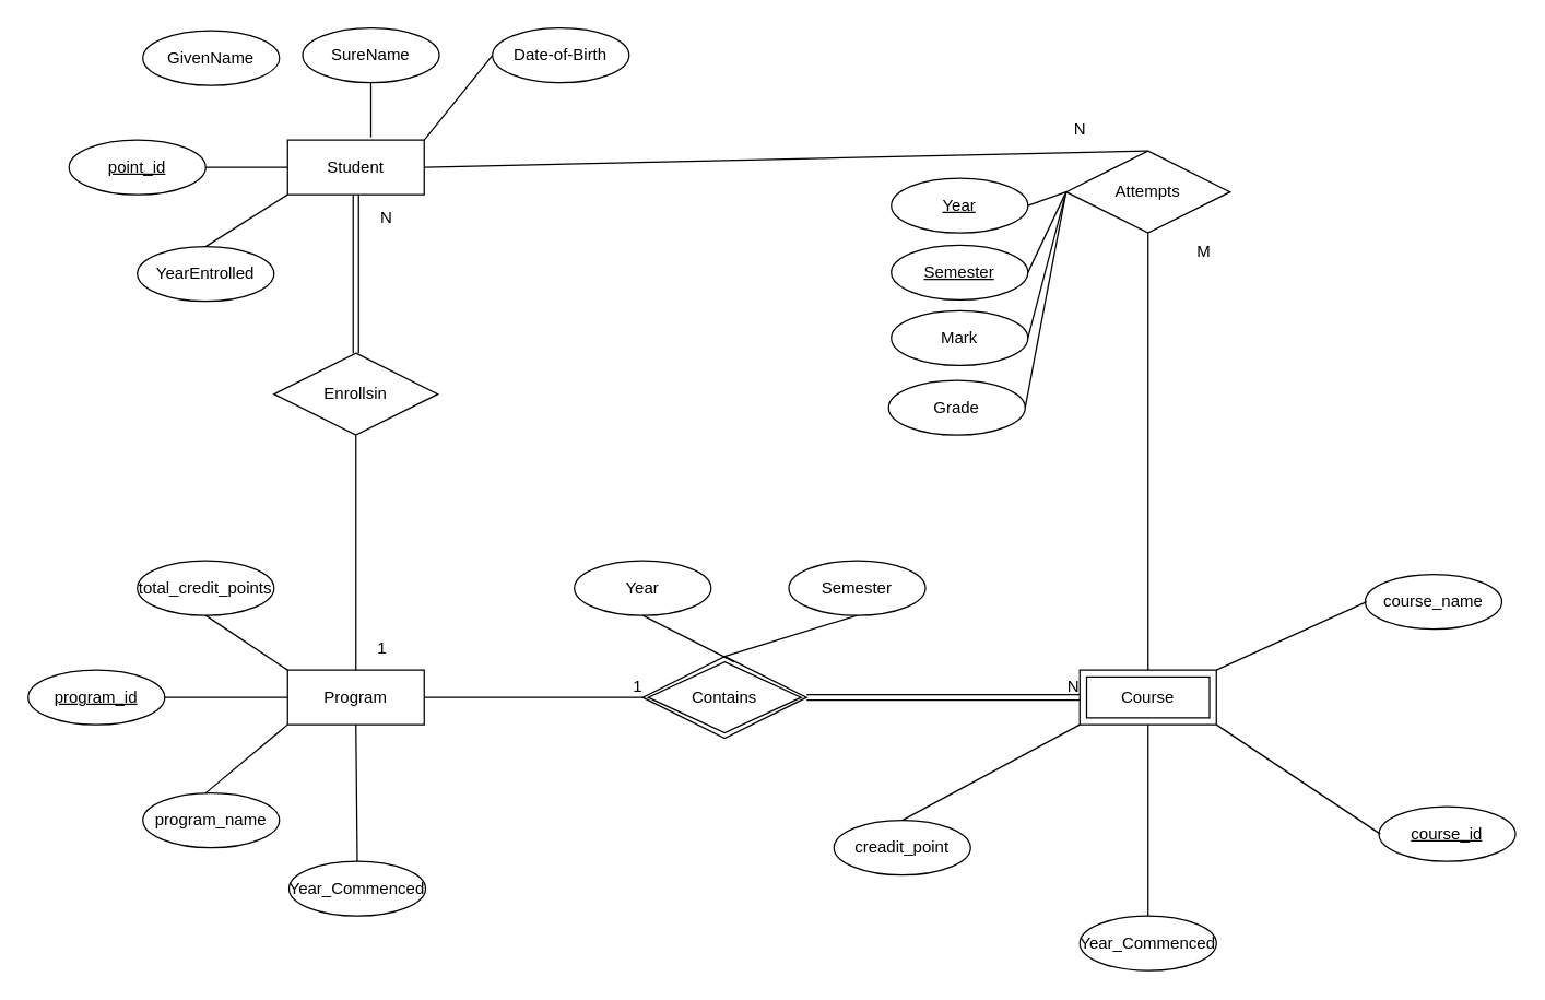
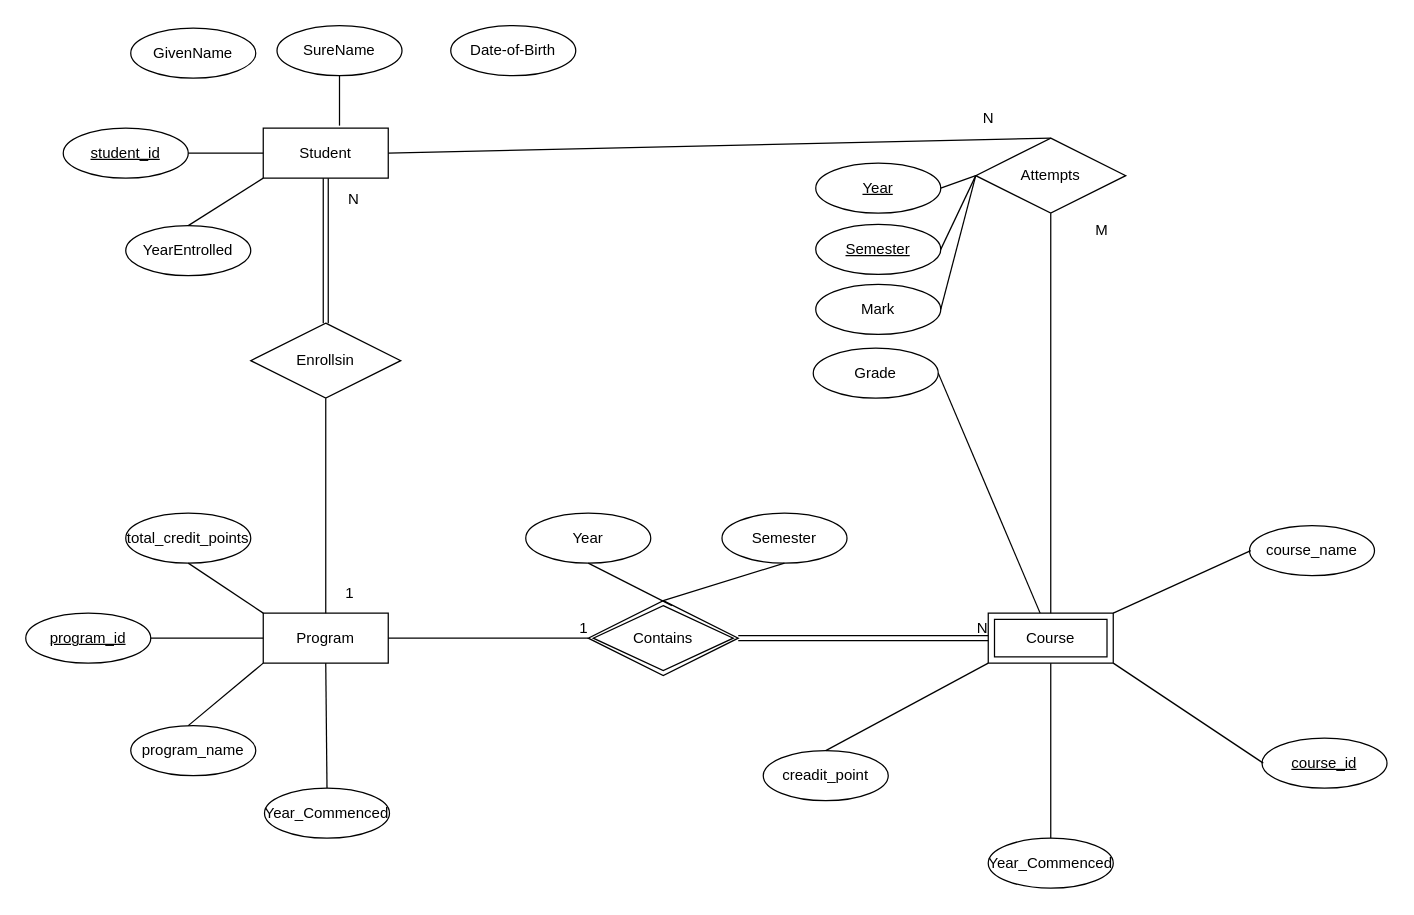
  <mxCell id="0" />
  <mxCell id="1" parent="0" />
  <mxCell id="2" value="Student" style="whiteSpace=wrap;html=1;align=center;" vertex="1" parent="1"><mxGeometry x="210" y="102" width="100" height="40" as="geometry" /></mxCell>
  <mxCell id="3" value="Program" style="whiteSpace=wrap;html=1;align=center;" vertex="1" parent="1"><mxGeometry x="210" y="490" width="100" height="40" as="geometry" /></mxCell>
  <mxCell id="4" value="program_id" style="ellipse;whiteSpace=wrap;html=1;align=center;fontStyle=4;" vertex="1" parent="1"><mxGeometry x="20" y="490" width="100" height="40" as="geometry" /></mxCell>
  <mxCell id="5" value="program_name" style="ellipse;whiteSpace=wrap;html=1;align=center;" vertex="1" parent="1"><mxGeometry x="104" y="580" width="100" height="40" as="geometry" /></mxCell>
  <mxCell id="6" value="total_credit_points" style="ellipse;whiteSpace=wrap;html=1;align=center;" vertex="1" parent="1"><mxGeometry x="100" y="410" width="100" height="40" as="geometry" /></mxCell>
  <mxCell id="7" value="Year_Commenced" style="ellipse;whiteSpace=wrap;html=1;align=center;" vertex="1" parent="1"><mxGeometry x="211" y="630" width="100" height="40" as="geometry" /></mxCell>
  <mxCell id="8" value="" style="endArrow=none;html=1;rounded=0;exitX=0.5;exitY=1;exitDx=0;exitDy=0;entryX=0;entryY=0;entryDx=0;entryDy=0;" edge="1" parent="1" source="6" target="3"><mxGeometry relative="1" as="geometry"><mxPoint x="160" y="460" as="sourcePoint" /><mxPoint x="320" y="460" as="targetPoint" /></mxGeometry></mxCell>
  <mxCell id="9" value="" style="endArrow=none;html=1;rounded=0;" edge="1" parent="1" source="4"><mxGeometry relative="1" as="geometry"><mxPoint x="120" y="510" as="sourcePoint" /><mxPoint x="210" y="510" as="targetPoint" /></mxGeometry></mxCell>
  <mxCell id="10" value="" style="endArrow=none;html=1;rounded=0;entryX=0;entryY=1;entryDx=0;entryDy=0;" edge="1" parent="1" target="3"><mxGeometry relative="1" as="geometry"><mxPoint x="150" y="580" as="sourcePoint" /><mxPoint x="290" y="560" as="targetPoint" /></mxGeometry></mxCell>
  <mxCell id="11" value="" style="endArrow=none;html=1;rounded=0;exitX=0.5;exitY=1;exitDx=0;exitDy=0;entryX=0.5;entryY=0;entryDx=0;entryDy=0;" edge="1" parent="1" source="3" target="7"><mxGeometry relative="1" as="geometry"><mxPoint x="-50" y="570" as="sourcePoint" /><mxPoint x="110" y="570" as="targetPoint" /></mxGeometry></mxCell>
  <mxCell id="12" value="course_name" style="ellipse;whiteSpace=wrap;html=1;align=center;" vertex="1" parent="1"><mxGeometry x="999" y="420" width="100" height="40" as="geometry" /></mxCell>
  <mxCell id="13" value="course_id" style="ellipse;whiteSpace=wrap;html=1;align=center;fontStyle=4;" vertex="1" parent="1"><mxGeometry x="1009" y="590" width="100" height="40" as="geometry" /></mxCell>
  <mxCell id="14" value="" style="endArrow=none;html=1;rounded=0;entryX=0;entryY=0.5;entryDx=0;entryDy=0;exitX=1;exitY=1;exitDx=0;exitDy=0;" edge="1" parent="1" source="18"><mxGeometry relative="1" as="geometry"><mxPoint x="750" y="380" as="sourcePoint" /><mxPoint x="1010" y="610" as="targetPoint" /></mxGeometry></mxCell>
  <mxCell id="15" value="" style="endArrow=none;html=1;rounded=0;entryX=0;entryY=0.5;entryDx=0;entryDy=0;exitX=1;exitY=0;exitDx=0;exitDy=0;" edge="1" parent="1" source="18"><mxGeometry relative="1" as="geometry"><mxPoint x="750" y="340" as="sourcePoint" /><mxPoint x="1000" y="440" as="targetPoint" /></mxGeometry></mxCell>
  <mxCell id="16" value="creadit_point" style="ellipse;whiteSpace=wrap;html=1;align=center;" vertex="1" parent="1"><mxGeometry x="610" y="600" width="100" height="40" as="geometry" /></mxCell>
  <mxCell id="17" value="" style="endArrow=none;html=1;rounded=0;exitX=0;exitY=1;exitDx=0;exitDy=0;entryX=0.5;entryY=0;entryDx=0;entryDy=0;" edge="1" parent="1" source="18" target="16"><mxGeometry relative="1" as="geometry"><mxPoint x="699" y="380" as="sourcePoint" /><mxPoint x="839" y="430" as="targetPoint" /></mxGeometry></mxCell>
  <mxCell id="18" value="Course" style="shape=ext;margin=3;double=1;whiteSpace=wrap;html=1;align=center;" vertex="1" parent="1"><mxGeometry x="790" y="490" width="100" height="40" as="geometry" /></mxCell>
  <mxCell id="19" value="Year_Commenced" style="ellipse;whiteSpace=wrap;html=1;align=center;" vertex="1" parent="1"><mxGeometry x="790" y="670" width="100" height="40" as="geometry" /></mxCell>
  <mxCell id="20" value="" style="endArrow=none;html=1;rounded=0;exitX=0.5;exitY=1;exitDx=0;exitDy=0;entryX=0.5;entryY=0;entryDx=0;entryDy=0;" edge="1" parent="1" source="18" target="19"><mxGeometry relative="1" as="geometry"><mxPoint x="704" y="429.5" as="sourcePoint" /><mxPoint x="864" y="429.5" as="targetPoint" /></mxGeometry></mxCell>
  <mxCell id="21" value="GivenName" style="ellipse;whiteSpace=wrap;html=1;align=center;" vertex="1" parent="1"><mxGeometry x="104" y="22" width="100" height="40" as="geometry" /></mxCell>
  <mxCell id="22" value="SureName" style="ellipse;whiteSpace=wrap;html=1;align=center;" vertex="1" parent="1"><mxGeometry x="221" y="20" width="100" height="40" as="geometry" /></mxCell>
- <mxCell id="23" value="point_id" style="ellipse;whiteSpace=wrap;html=1;align=center;fontStyle=4;" vertex="1" parent="1"><mxGeometry x="50" y="102" width="100" height="40" as="geometry" /></mxCell>
+ <mxCell id="23" value="student_id" style="ellipse;whiteSpace=wrap;html=1;align=center;fontStyle=4;" vertex="1" parent="1"><mxGeometry x="50" y="102" width="100" height="40" as="geometry" /></mxCell>
  <mxCell id="24" value="" style="endArrow=none;html=1;rounded=0;exitX=1;exitY=0.5;exitDx=0;exitDy=0;entryX=0;entryY=0.5;entryDx=0;entryDy=0;" edge="1" parent="1" source="23" target="2"><mxGeometry relative="1" as="geometry"><mxPoint x="160" y="162" as="sourcePoint" /><mxPoint x="320" y="162" as="targetPoint" /></mxGeometry></mxCell>
  <mxCell id="25" value="" style="endArrow=none;html=1;rounded=0;exitX=0.61;exitY=-0.05;exitDx=0;exitDy=0;entryX=0.5;entryY=1;entryDx=0;entryDy=0;exitPerimeter=0;" edge="1" parent="1" source="2" target="22"><mxGeometry relative="1" as="geometry"><mxPoint x="290" y="232" as="sourcePoint" /><mxPoint x="450" y="232" as="targetPoint" /></mxGeometry></mxCell>
  <mxCell id="26" value="Date-of-Birth" style="ellipse;whiteSpace=wrap;html=1;align=center;" vertex="1" parent="1"><mxGeometry x="360" y="20" width="100" height="40" as="geometry" /></mxCell>
- <mxCell id="27" value="" style="endArrow=none;html=1;rounded=0;exitX=1;exitY=0;exitDx=0;exitDy=0;entryX=0;entryY=0.5;entryDx=0;entryDy=0;" edge="1" parent="1" source="2" target="26"><mxGeometry relative="1" as="geometry"><mxPoint x="320" y="202" as="sourcePoint" /><mxPoint x="480" y="202" as="targetPoint" /></mxGeometry></mxCell>
  <mxCell id="28" value="Contains" style="shape=rhombus;double=1;perimeter=rhombusPerimeter;whiteSpace=wrap;html=1;align=center;" vertex="1" parent="1"><mxGeometry x="470" y="480" width="120" height="60" as="geometry" /></mxCell>
  <mxCell id="29" value="" style="endArrow=none;html=1;rounded=0;shape=link;entryX=0;entryY=0.5;entryDx=0;entryDy=0;exitX=1;exitY=0.5;exitDx=0;exitDy=0;" edge="1" parent="1" source="28" target="18"><mxGeometry relative="1" as="geometry"><mxPoint x="590" y="509.5" as="sourcePoint" /><mxPoint x="750" y="509.5" as="targetPoint" /></mxGeometry></mxCell>
  <mxCell id="30" value="N" style="resizable=0;html=1;align=right;verticalAlign=bottom;" connectable="0" vertex="1" parent="29"><mxGeometry x="1" relative="1" as="geometry" /></mxCell>
  <mxCell id="31" value="" style="endArrow=none;html=1;rounded=0;exitX=1;exitY=0.5;exitDx=0;exitDy=0;entryX=0;entryY=0.5;entryDx=0;entryDy=0;" edge="1" parent="1" source="3" target="28"><mxGeometry relative="1" as="geometry"><mxPoint x="320" y="509.5" as="sourcePoint" /><mxPoint x="470" y="510" as="targetPoint" /></mxGeometry></mxCell>
  <mxCell id="32" value="1" style="resizable=0;html=1;align=right;verticalAlign=bottom;" connectable="0" vertex="1" parent="31"><mxGeometry x="1" relative="1" as="geometry" /></mxCell>
  <mxCell id="33" value="Year" style="ellipse;whiteSpace=wrap;html=1;align=center;" vertex="1" parent="1"><mxGeometry x="420" y="410" width="100" height="40" as="geometry" /></mxCell>
  <mxCell id="34" value="Semester" style="ellipse;whiteSpace=wrap;html=1;align=center;" vertex="1" parent="1"><mxGeometry x="577" y="410" width="100" height="40" as="geometry" /></mxCell>
  <mxCell id="35" value="" style="endArrow=none;html=1;rounded=0;exitX=0.5;exitY=1;exitDx=0;exitDy=0;entryX=0.558;entryY=0.067;entryDx=0;entryDy=0;entryPerimeter=0;" edge="1" parent="1" source="33" target="28"><mxGeometry relative="1" as="geometry"><mxPoint x="470" y="460" as="sourcePoint" /><mxPoint x="600" y="480" as="targetPoint" /></mxGeometry></mxCell>
  <mxCell id="36" value="" style="endArrow=none;html=1;rounded=0;entryX=0.5;entryY=1;entryDx=0;entryDy=0;exitX=0.5;exitY=0;exitDx=0;exitDy=0;" edge="1" parent="1" source="28" target="34"><mxGeometry relative="1" as="geometry"><mxPoint x="530" y="480" as="sourcePoint" /><mxPoint x="720" y="350" as="targetPoint" /></mxGeometry></mxCell>
  <mxCell id="37" value="YearEntrolled" style="ellipse;whiteSpace=wrap;html=1;align=center;" vertex="1" parent="1"><mxGeometry x="100" y="180" width="100" height="40" as="geometry" /></mxCell>
  <mxCell id="38" value="" style="endArrow=none;html=1;rounded=0;exitX=0.5;exitY=0;exitDx=0;exitDy=0;entryX=0;entryY=1;entryDx=0;entryDy=0;" edge="1" parent="1" source="37" target="2"><mxGeometry relative="1" as="geometry"><mxPoint x="210" y="290" as="sourcePoint" /><mxPoint x="370" y="290" as="targetPoint" /></mxGeometry></mxCell>
  <mxCell id="39" value="Attempts" style="shape=rhombus;perimeter=rhombusPerimeter;whiteSpace=wrap;html=1;align=center;" vertex="1" parent="1"><mxGeometry x="780" y="110" width="120" height="60" as="geometry" /></mxCell>
  <mxCell id="40" value="" style="endArrow=none;html=1;rounded=0;exitX=0.5;exitY=1;exitDx=0;exitDy=0;entryX=0.5;entryY=0;entryDx=0;entryDy=0;" edge="1" parent="1" source="39" target="18"><mxGeometry relative="1" as="geometry"><mxPoint x="240" y="360" as="sourcePoint" /><mxPoint x="400" y="360" as="targetPoint" /></mxGeometry></mxCell>
  <mxCell id="41" value="" style="endArrow=none;html=1;rounded=0;exitX=0.5;exitY=0;exitDx=0;exitDy=0;entryX=1;entryY=0.5;entryDx=0;entryDy=0;" edge="1" parent="1" source="39" target="2"><mxGeometry relative="1" as="geometry"><mxPoint x="320" y="230" as="sourcePoint" /><mxPoint x="480" y="230" as="targetPoint" /></mxGeometry></mxCell>
  <mxCell id="42" value="Mark" style="ellipse;whiteSpace=wrap;html=1;align=center;" vertex="1" parent="1"><mxGeometry x="652" y="227" width="100" height="40" as="geometry" /></mxCell>
  <mxCell id="43" value="Grade" style="ellipse;whiteSpace=wrap;html=1;align=center;" vertex="1" parent="1"><mxGeometry x="650" y="278" width="100" height="40" as="geometry" /></mxCell>
  <mxCell id="44" value="Year" style="ellipse;whiteSpace=wrap;html=1;align=center;fontStyle=4;" vertex="1" parent="1"><mxGeometry x="652" y="130" width="100" height="40" as="geometry" /></mxCell>
  <mxCell id="45" value="Semester" style="ellipse;whiteSpace=wrap;html=1;align=center;fontStyle=4;" vertex="1" parent="1"><mxGeometry x="652" y="179" width="100" height="40" as="geometry" /></mxCell>
  <mxCell id="46" value="" style="endArrow=none;html=1;rounded=0;exitX=1;exitY=0.5;exitDx=0;exitDy=0;entryX=0;entryY=0.5;entryDx=0;entryDy=0;" edge="1" parent="1" source="44" target="39"><mxGeometry relative="1" as="geometry"><mxPoint x="110" y="320" as="sourcePoint" /><mxPoint x="200" y="290" as="targetPoint" /></mxGeometry></mxCell>
- <mxCell id="47" value="" style="endArrow=none;html=1;rounded=0;exitX=1;exitY=0.5;exitDx=0;exitDy=0;entryX=0;entryY=0.5;entryDx=0;entryDy=0;" edge="1" parent="1" source="43" target="39"><mxGeometry relative="1" as="geometry"><mxPoint x="60" y="370" as="sourcePoint" /><mxPoint x="200" y="290" as="targetPoint" /></mxGeometry></mxCell>
+ <mxCell id="47" value="" style="endArrow=none;html=1;rounded=0;exitX=1;exitY=0.5;exitDx=0;exitDy=0;" edge="1" parent="1" source="43" target="18"><mxGeometry relative="1" as="geometry"><mxPoint x="60" y="370" as="sourcePoint" /><mxPoint x="200" y="290" as="targetPoint" /></mxGeometry></mxCell>
  <mxCell id="48" value="" style="endArrow=none;html=1;rounded=0;exitX=1;exitY=0.5;exitDx=0;exitDy=0;entryX=0;entryY=0.5;entryDx=0;entryDy=0;" edge="1" parent="1" source="42" target="39"><mxGeometry relative="1" as="geometry"><mxPoint x="80" y="260" as="sourcePoint" /><mxPoint x="200" y="290" as="targetPoint" /></mxGeometry></mxCell>
  <mxCell id="49" value="" style="endArrow=none;html=1;rounded=0;exitX=1;exitY=0.5;exitDx=0;exitDy=0;entryX=0;entryY=0.5;entryDx=0;entryDy=0;" edge="1" parent="1" source="45" target="39"><mxGeometry relative="1" as="geometry"><mxPoint x="80" y="270" as="sourcePoint" /><mxPoint x="230" y="320" as="targetPoint" /></mxGeometry></mxCell>
  <mxCell id="50" value="M" style="text;strokeColor=none;fillColor=none;spacingLeft=4;spacingRight=4;overflow=hidden;rotatable=0;points=[[0,0.5],[1,0.5]];portConstraint=eastwest;fontSize=12;" vertex="1" parent="1"><mxGeometry x="870" y="170" width="40" height="30" as="geometry" /></mxCell>
  <mxCell id="51" value="N" style="text;strokeColor=none;fillColor=none;spacingLeft=4;spacingRight=4;overflow=hidden;rotatable=0;points=[[0,0.5],[1,0.5]];portConstraint=eastwest;fontSize=12;" vertex="1" parent="1"><mxGeometry x="780" y="80" width="40" height="30" as="geometry" /></mxCell>
  <mxCell id="52" value="Enrollsin" style="shape=rhombus;perimeter=rhombusPerimeter;whiteSpace=wrap;html=1;align=center;" vertex="1" parent="1"><mxGeometry x="200" y="258" width="120" height="60" as="geometry" /></mxCell>
  <mxCell id="53" value="" style="endArrow=none;html=1;rounded=0;exitX=0.5;exitY=1;exitDx=0;exitDy=0;entryX=0.5;entryY=0;entryDx=0;entryDy=0;" edge="1" parent="1" source="52" target="3"><mxGeometry relative="1" as="geometry"><mxPoint x="290" y="370" as="sourcePoint" /><mxPoint x="450" y="370" as="targetPoint" /></mxGeometry></mxCell>
  <mxCell id="54" value="" style="shape=link;html=1;rounded=0;entryX=0.5;entryY=1;entryDx=0;entryDy=0;" edge="1" parent="1" source="52" target="2"><mxGeometry relative="1" as="geometry"><mxPoint x="420" y="350" as="sourcePoint" /><mxPoint x="580" y="350" as="targetPoint" /></mxGeometry></mxCell>
  <mxCell id="55" value="N" style="resizable=0;html=1;align=right;verticalAlign=bottom;" connectable="0" vertex="1" parent="54"><mxGeometry x="1" relative="1" as="geometry"><mxPoint x="27" y="25" as="offset" /></mxGeometry></mxCell>
  <mxCell id="56" value="1" style="text;strokeColor=none;fillColor=none;spacingLeft=4;spacingRight=4;overflow=hidden;rotatable=0;points=[[0,0.5],[1,0.5]];portConstraint=eastwest;fontSize=12;" vertex="1" parent="1"><mxGeometry x="270" y="460" width="40" height="30" as="geometry" /></mxCell>
